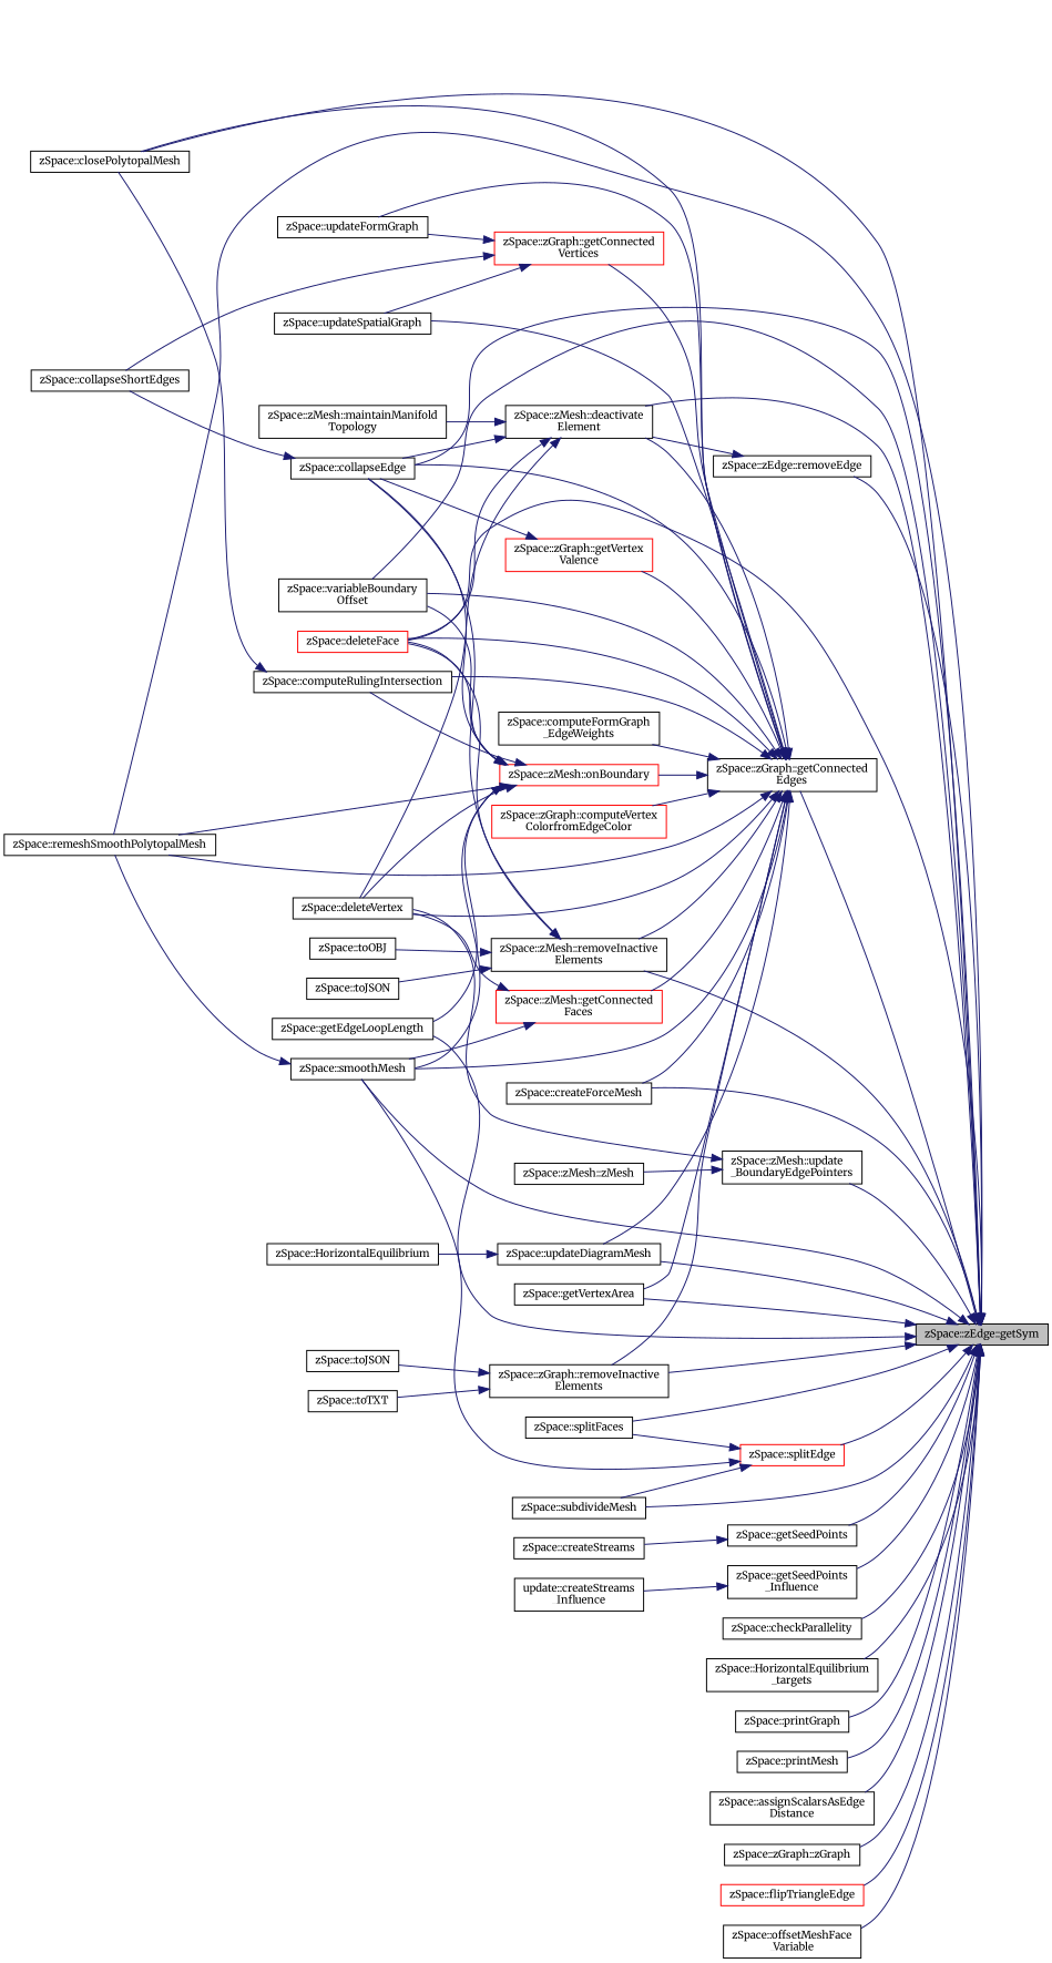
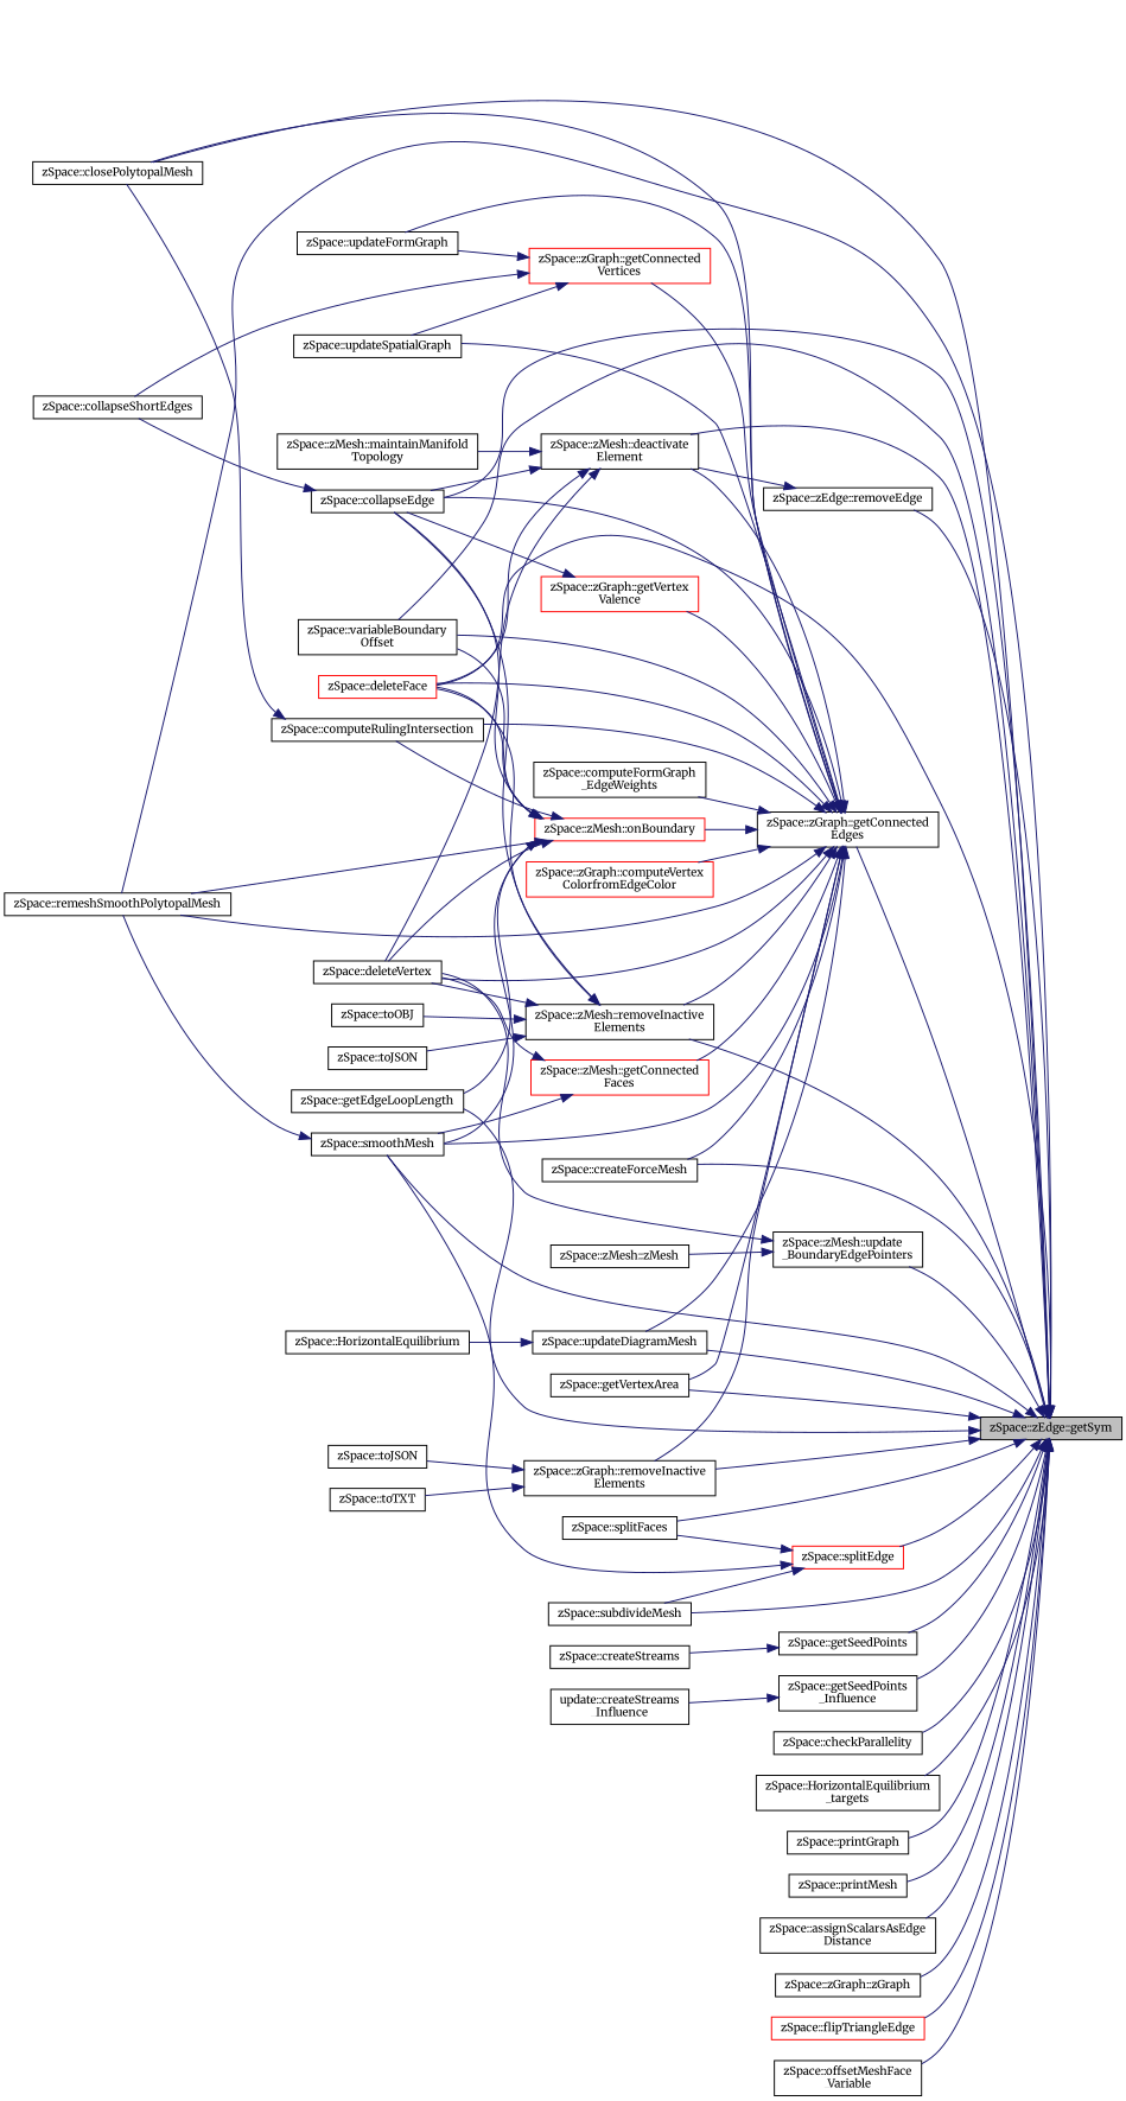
  digraph {
    fontname=Merriweather
    rankdir=RL
    node [color=black fillcolor=white fontname=Merriweather fontsize=10 shape=record style=filled]
    edge [color=midnightblue dir=back fontname=Merriweather fontsize=10 labelfontname=Helvetica labelfontsize=10 style=solid]
    n1 [fillcolor=grey75 fontcolor=black height=0.2 label="zSpace::zEdge::getSym" width=0.4]
    n2 [height=0.2 label="zSpace::remeshSmoothPolytopalMesh" width=0.4]
    n3 [height=0.2 label="zSpace::closePolytopalMesh" width=0.4]
    n4 [height=0.2 label="zSpace::getSeedPoints" width=0.4]
    n5 [height=0.2 label="zSpace::getSeedPoints\l_Influence" width=0.4]
    n6 [height=0.2 label="zSpace::variableBoundary\lOffset" width=0.4]
    n7 [height=0.2 label="zSpace::createForceMesh" width=0.4]
    n8 [height=0.2 label="zSpace::checkParallelity" width=0.4]
    n9 [height=0.2 label="zSpace::HorizontalEquilibrium\l_targets" width=0.4]
    n10 [height=0.2 label="zSpace::updateDiagramMesh" width=0.4]
    n11 [height=0.2 label="zSpace::printGraph" width=0.4]
    n12 [height=0.2 label="zSpace::printMesh" width=0.4]
    n13 [height=0.2 label="zSpace::assignScalarsAsEdge\lDistance" width=0.4]
    n14 [height=0.2 label="zSpace::zEdge::removeEdge" width=0.4]
    n15 [height=0.2 label="zSpace::zMesh::deactivate\lElement" width=0.4]
    n16 [color=red height=0.2 label="zSpace::deleteFace" width=0.4]
    n17 [height=0.2 label="zSpace::collapseEdge" width=0.4]
    n18 [height=0.2 label="zSpace::zGraph::zGraph" width=0.4]
    n19 [height=0.2 label="zSpace::zGraph::getConnected\lEdges" width=0.4]
    n20 [height=0.2 label="zSpace::zGraph::removeInactive\lElements" width=0.4]
    n21 [height=0.2 label="zSpace::smoothMesh" width=0.4]
    n22 [height=0.2 label="zSpace::getEdgeLoopLength" width=0.4]
    n23 [height=0.2 label="zSpace::zMesh::removeInactive\lElements" width=0.4]
    n24 [height=0.2 label="zSpace::getVertexArea" width=0.4]
    n25 [height=0.2 label="zSpace::zMesh::update\l_BoundaryEdgePointers" width=0.4]
    n26 [color=red height=0.2 label="zSpace::splitEdge" width=0.4]
    n27 [height=0.2 label="zSpace::splitFaces" width=0.4]
    n28 [height=0.2 label="zSpace::subdivideMesh" width=0.4]
    n29 [color=red height=0.2 label="zSpace::flipTriangleEdge" width=0.4]
    n30 [height=0.2 label="zSpace::offsetMeshFace\l_Variable" width=0.4]
    n31 [height=0.2 label="zSpace::createStreams" width=0.4]
    n32 [height=0.2 label="update::createStreams\l_Influence" width=0.4]
    n33 [height=0.2 label="zSpace::HorizontalEquilibrium" width=0.4]
    n34 [height=0.2 label="zSpace::zMesh::maintainManifold\lTopology" width=0.4]
    n35 [height=0.2 label="zSpace::deleteVertex" width=0.4]
    n36 [height=0.2 label="zSpace::collapseShortEdges" width=0.4]
    n37 [height=0.2 label="zSpace::computeRulingIntersection" width=0.4]
    n38 [height=0.2 label="zSpace::computeFormGraph\l_EdgeWeights" width=0.4]
    n39 [height=0.2 label="zSpace::updateFormGraph" width=0.4]
    n40 [height=0.2 label="zSpace::updateSpatialGraph" width=0.4]
    n41 [color=red height=0.2 label="zSpace::zGraph::getConnected\lVertices" width=0.4]
    n42 [color=red height=0.2 label="zSpace::zGraph::getVertex\lValence" width=0.4]
    n43 [color=red height=0.2 label="zSpace::zGraph::computeVertex\lColorfromEdgeColor" width=0.4]
    n44 [color=red height=0.2 label="zSpace::zMesh::getConnected\lFaces" width=0.4]
    n45 [color=red height=0.2 label="zSpace::zMesh::onBoundary" width=0.4]
    n46 [height=0.2 label="zSpace::toTXT" width=0.4]
    n47 [height=0.2 label="zSpace::toJSON" width=0.4]
    n48 [height=0.2 label="zSpace::toOBJ" width=0.4]
    n49 [height=0.2 label="zSpace::toJSON" width=0.4]
    n50 [height=0.2 label="zSpace::zMesh::zMesh" width=0.4]
    n1 -> n2
    n1 -> n3
    n1 -> n4
    n1 -> n5
    n1 -> n6
    n1 -> n7
    n1 -> n8
    n1 -> n9
    n1 -> n10
    n1 -> n11
    n1 -> n12
    n1 -> n13
    n1 -> n14
    n1 -> n15
    n1 -> n16
    n1 -> n17
    n1 -> n18
    n1 -> n19
    n1 -> n20
    n1 -> n21
    n1 -> n22
    n1 -> n23
    n1 -> n24
    n1 -> n25
    n1 -> n26
    n1 -> n27
    n1 -> n28
    n1 -> n29
    n1 -> n30
    n4 -> n31
    n5 -> n32
    n10 -> n33
    n14 -> n15
    n15 -> n16
    n15 -> n17
    n15 -> n34
    n15 -> n35
    n17 -> n36
    n19 -> n2
    n19 -> n3
    n19 -> n6
    n19 -> n7
    n19 -> n10
    n19 -> n15
    n19 -> n16
    n19 -> n17
    n19 -> n20
    n19 -> n21
    n19 -> n23
    n19 -> n24
    n19 -> n35
    n19 -> n37
    n19 -> n38
    n19 -> n39
    n19 -> n40
    n19 -> n41
    n19 -> n42
    n19 -> n43
    n19 -> n44
    n19 -> n45
    n20 -> n46
    n20 -> n47
    n21 -> n2
    n23 -> n16
    n23 -> n17
+   n23 -> n35
    n23 -> n48
    n23 -> n49
    n25 -> n35
    n25 -> n50
    n26 -> n21
    n26 -> n27
    n26 -> n28
    n37 -> n3
    n41 -> n36
    n41 -> n39
    n41 -> n40
    n42 -> n17
    n44 -> n21
    n44 -> n35
    n45 -> n2
    n45 -> n6
    n45 -> n16
    n45 -> n17
    n45 -> n21
    n45 -> n22
    n45 -> n35
    n45 -> n37
  }
